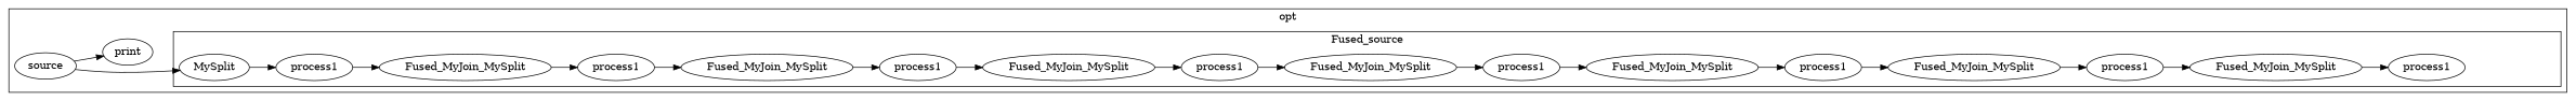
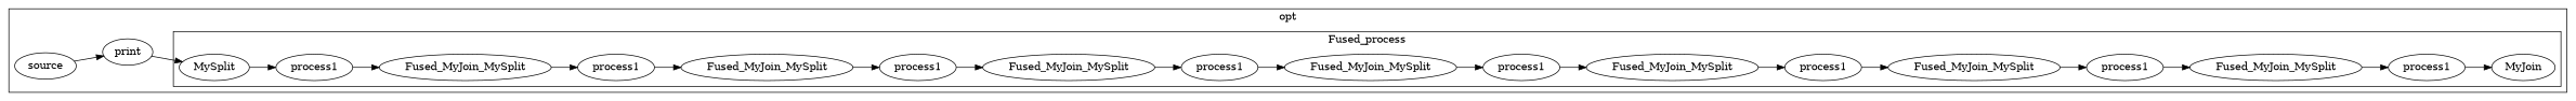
  digraph {
    rankdir=LR
    n1 [label=MySplit]
    n2 [label=process1]
    n3 [label=Fused_MyJoin_MySplit]
    n4 [label=process1]
    n5 [label=Fused_MyJoin_MySplit]
    n6 [label=process1]
    n7 [label=Fused_MyJoin_MySplit]
    n8 [label=process1]
    n9 [label=Fused_MyJoin_MySplit]
    n10 [label=process1]
    n11 [label=Fused_MyJoin_MySplit]
    n12 [label=process1]
    n13 [label=Fused_MyJoin_MySplit]
    n14 [label=process1]
    n15 [label=Fused_MyJoin_MySplit]
    n16 [label=process1]
+   n17 [label=MyJoin]
    n18 [label=source]
    n19 [label=print]
    subgraph cluster_1 {
      label=opt
      n18
      n19
      subgraph cluster_2 {
-       label=Fused_source
+       label=Fused_process
        n1
        n2
        n3
        n4
        n5
        n6
        n7
        n8
        n9
        n10
        n11
        n12
        n13
        n14
        n15
        n16
+       n17
      }
    }
    n1 -> n2
    n2 -> n3
    n3 -> n4
    n4 -> n5
    n5 -> n6
    n6 -> n7
    n7 -> n8
    n8 -> n9
    n9 -> n10
    n10 -> n11
    n11 -> n12
    n12 -> n13
    n13 -> n14
    n14 -> n15
    n15 -> n16
-   n18 -> n1
+   n16 -> n17
+   n19 -> n1
    n18 -> n19
  }
